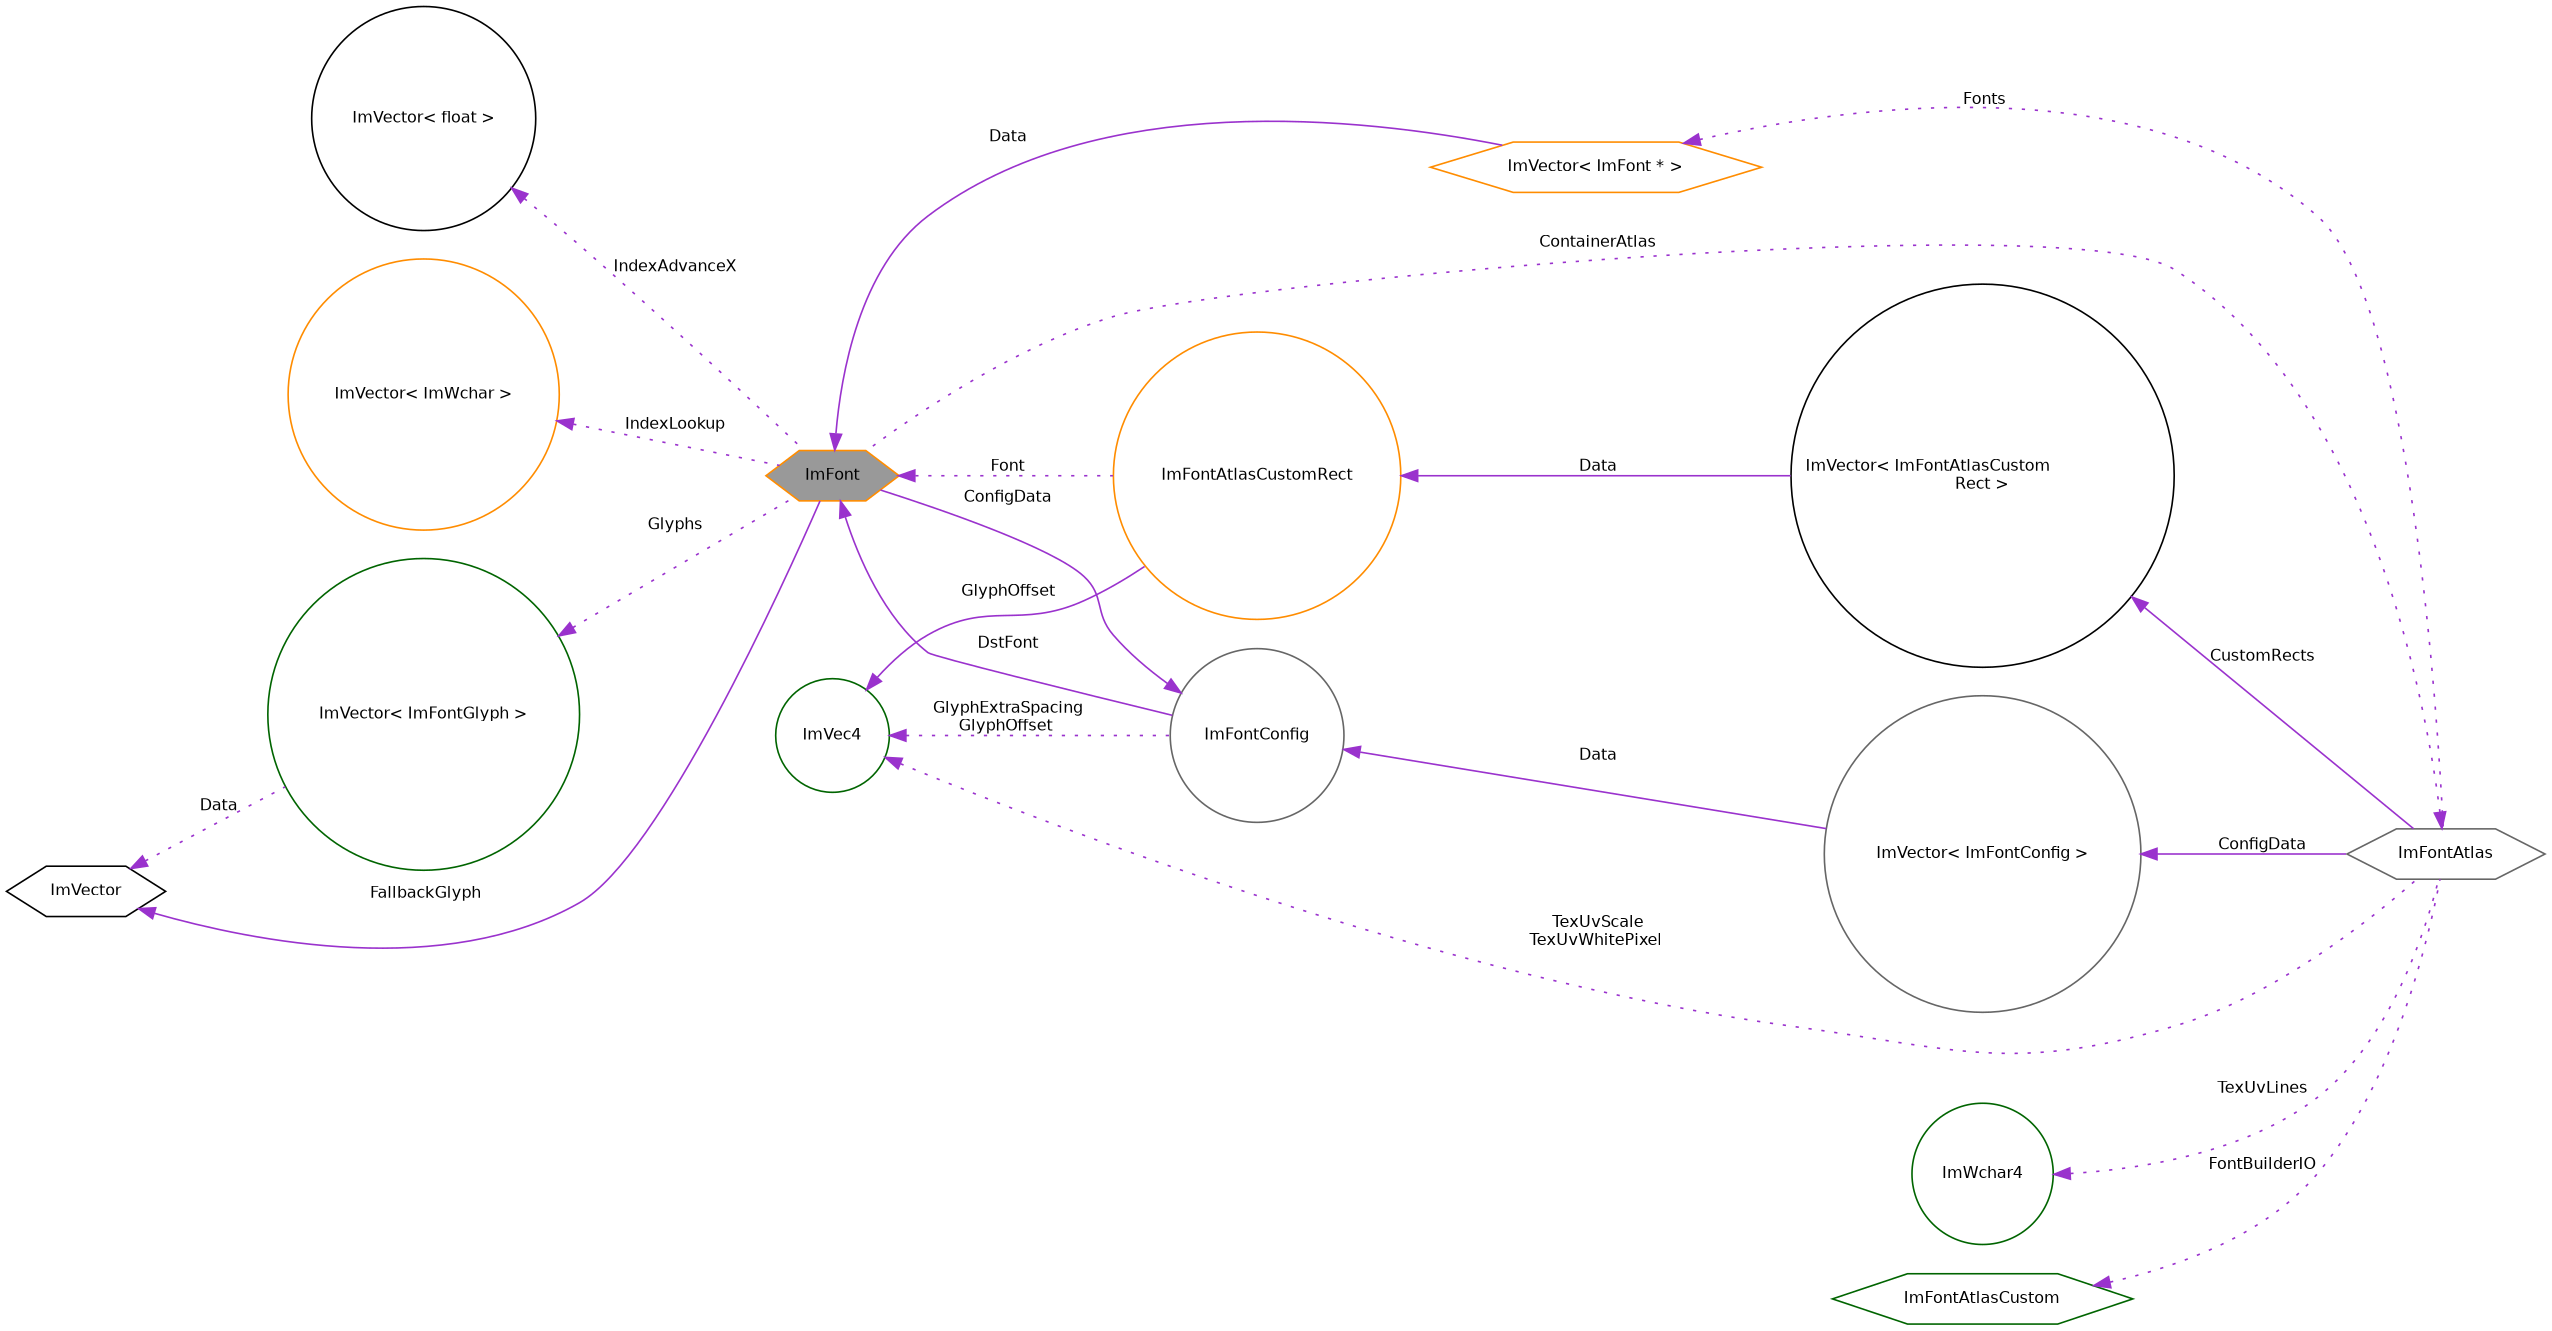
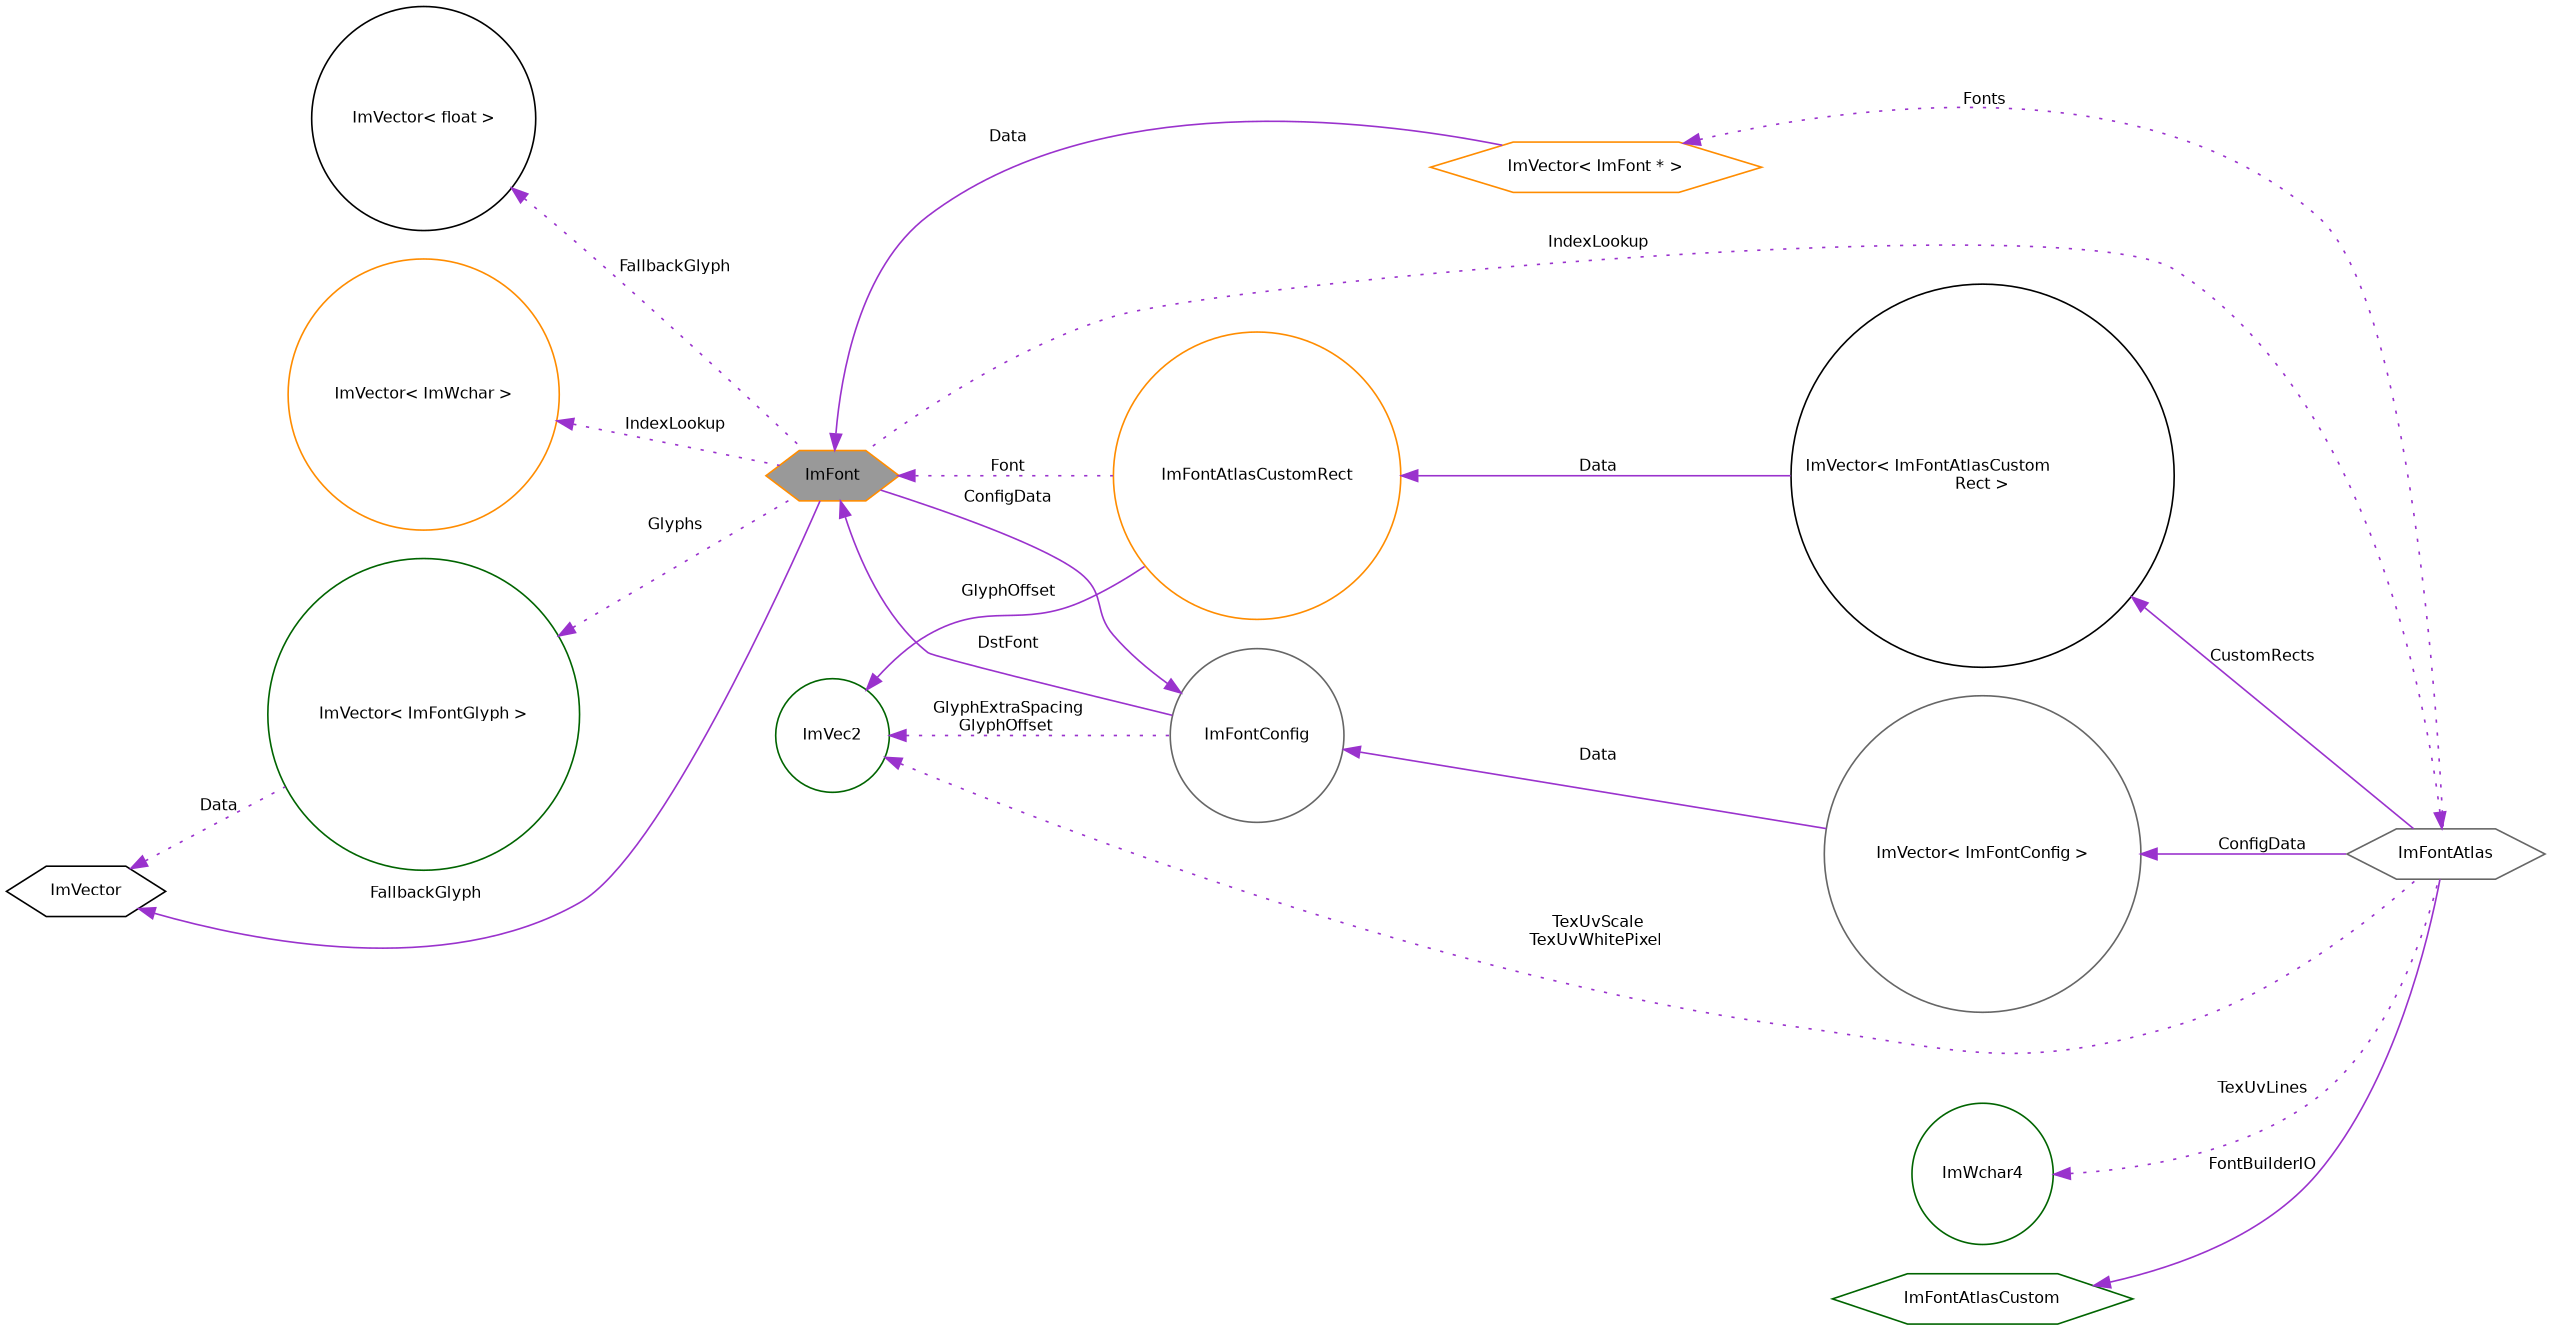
  digraph {
    rankdir=LR
    node [color=darkorange fillcolor=white fontname=Helvetica fontsize=10 shape=circle style=filled]
    edge [color=darkorchid3 dir=back fontname=Helvetica fontsize=10 labelfontname=Helvetica labelfontsize=10 style=dotted]
    n1 [fillcolor=grey60 fontcolor=black height=0.2 label=ImFont shape=hexagon width=0.4]
    n2 [height=0.2 label="ImVector\< ImFont * \>" shape=hexagon width=0.4]
    n3 [height=0.2 label=ImFontAtlasCustomRect width=0.4]
    n4 [color=gray40 height=0.2 label=ImFontConfig width=0.4]
    n5 [color=gray40 height=0.2 label=ImFontAtlas shape=hexagon width=0.4]
    n6 [color=black height=0.2 label="ImVector\< ImFontAtlasCustom\lRect \>" width=0.4]
    n7 [color=gray40 height=0.2 label="ImVector\< ImFontConfig \>" width=0.4]
    n8 [color=black height=0.2 label="ImVector\< float \>" width=0.4]
    n9 [height=0.2 label="ImVector\< ImWchar \>" width=0.4]
    n10 [color=darkgreen height=0.2 label="ImVector\< ImFontGlyph \>" width=0.4]
    n11 [color=black height=0.2 label=ImVector shape=hexagon width=0.4]
-   n12 [color=darkgreen height=0.2 label=ImVec4 width=0.4]
+   n12 [color=darkgreen height=0.2 label=ImVec2 width=0.4]
    n13 [color=darkgreen height=0.2 label=ImWchar4 width=0.4]
    n14 [color=darkgreen height=0.2 label=ImFontAtlasCustom shape=hexagon width=0.4]
    n1 -> n2 [label=" Data" style=solid]
    n1 -> n3 [label=" Font"]
    n1 -> n4 [label=" DstFont" style=solid]
    n2 -> n5 [label=" Fonts"]
    n3 -> n6 [label=" Data" style=solid]
    n4 -> n1 [label=" ConfigData" style=solid]
    n4 -> n7 [label=" Data" style=solid]
-   n5 -> n1 [label=" ContainerAtlas"]
+   n5 -> n1 [label=" IndexLookup"]
    n6 -> n5 [label=" CustomRects" style=solid]
    n7 -> n5 [label=" ConfigData" style=solid]
-   n8 -> n1 [label=" IndexAdvanceX"]
+   n8 -> n1 [label=" FallbackGlyph"]
    n9 -> n1 [label=" IndexLookup"]
    n10 -> n1 [label=" Glyphs"]
    n11 -> n1 [label=" FallbackGlyph" style=solid]
    n11 -> n10 [label=" Data"]
    n12 -> n3 [label=" GlyphOffset" style=solid]
    n12 -> n4 [label=" GlyphExtraSpacing\nGlyphOffset"]
    n12 -> n5 [label=" TexUvScale\nTexUvWhitePixel"]
    n13 -> n5 [label=" TexUvLines"]
-   n14 -> n5 [label=" FontBuilderIO"]
+   n14 -> n5 [label=" FontBuilderIO" style=solid]
  }
